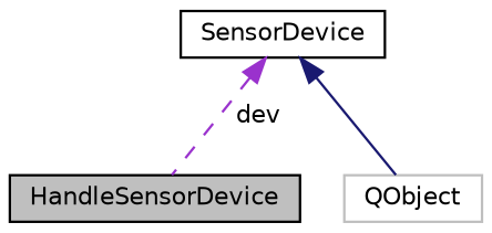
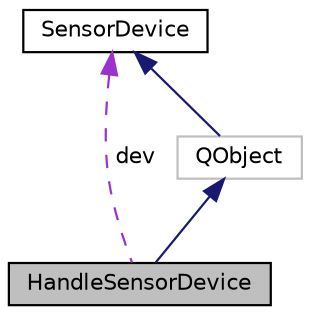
  digraph {
    node [color=black fillcolor=white fontname=Helvetica fontsize=10 shape=record style=filled]
    edge [color=midnightblue dir=back fontname=Helvetica fontsize=10 labelfontname=Helvetica labelfontsize=10 style=solid]
    n1 [fillcolor=grey75 fontcolor=black height=0.2 label=HandleSensorDevice width=0.4]
    n2 [color=grey75 height=0.2 label=QObject width=0.4]
    n3 [height=0.2 label=SensorDevice width=0.4]
+   n2 -> n1
    n3 -> n1 [color=darkorchid3 label=" dev" style=dashed]
    n3 -> n2
  }
